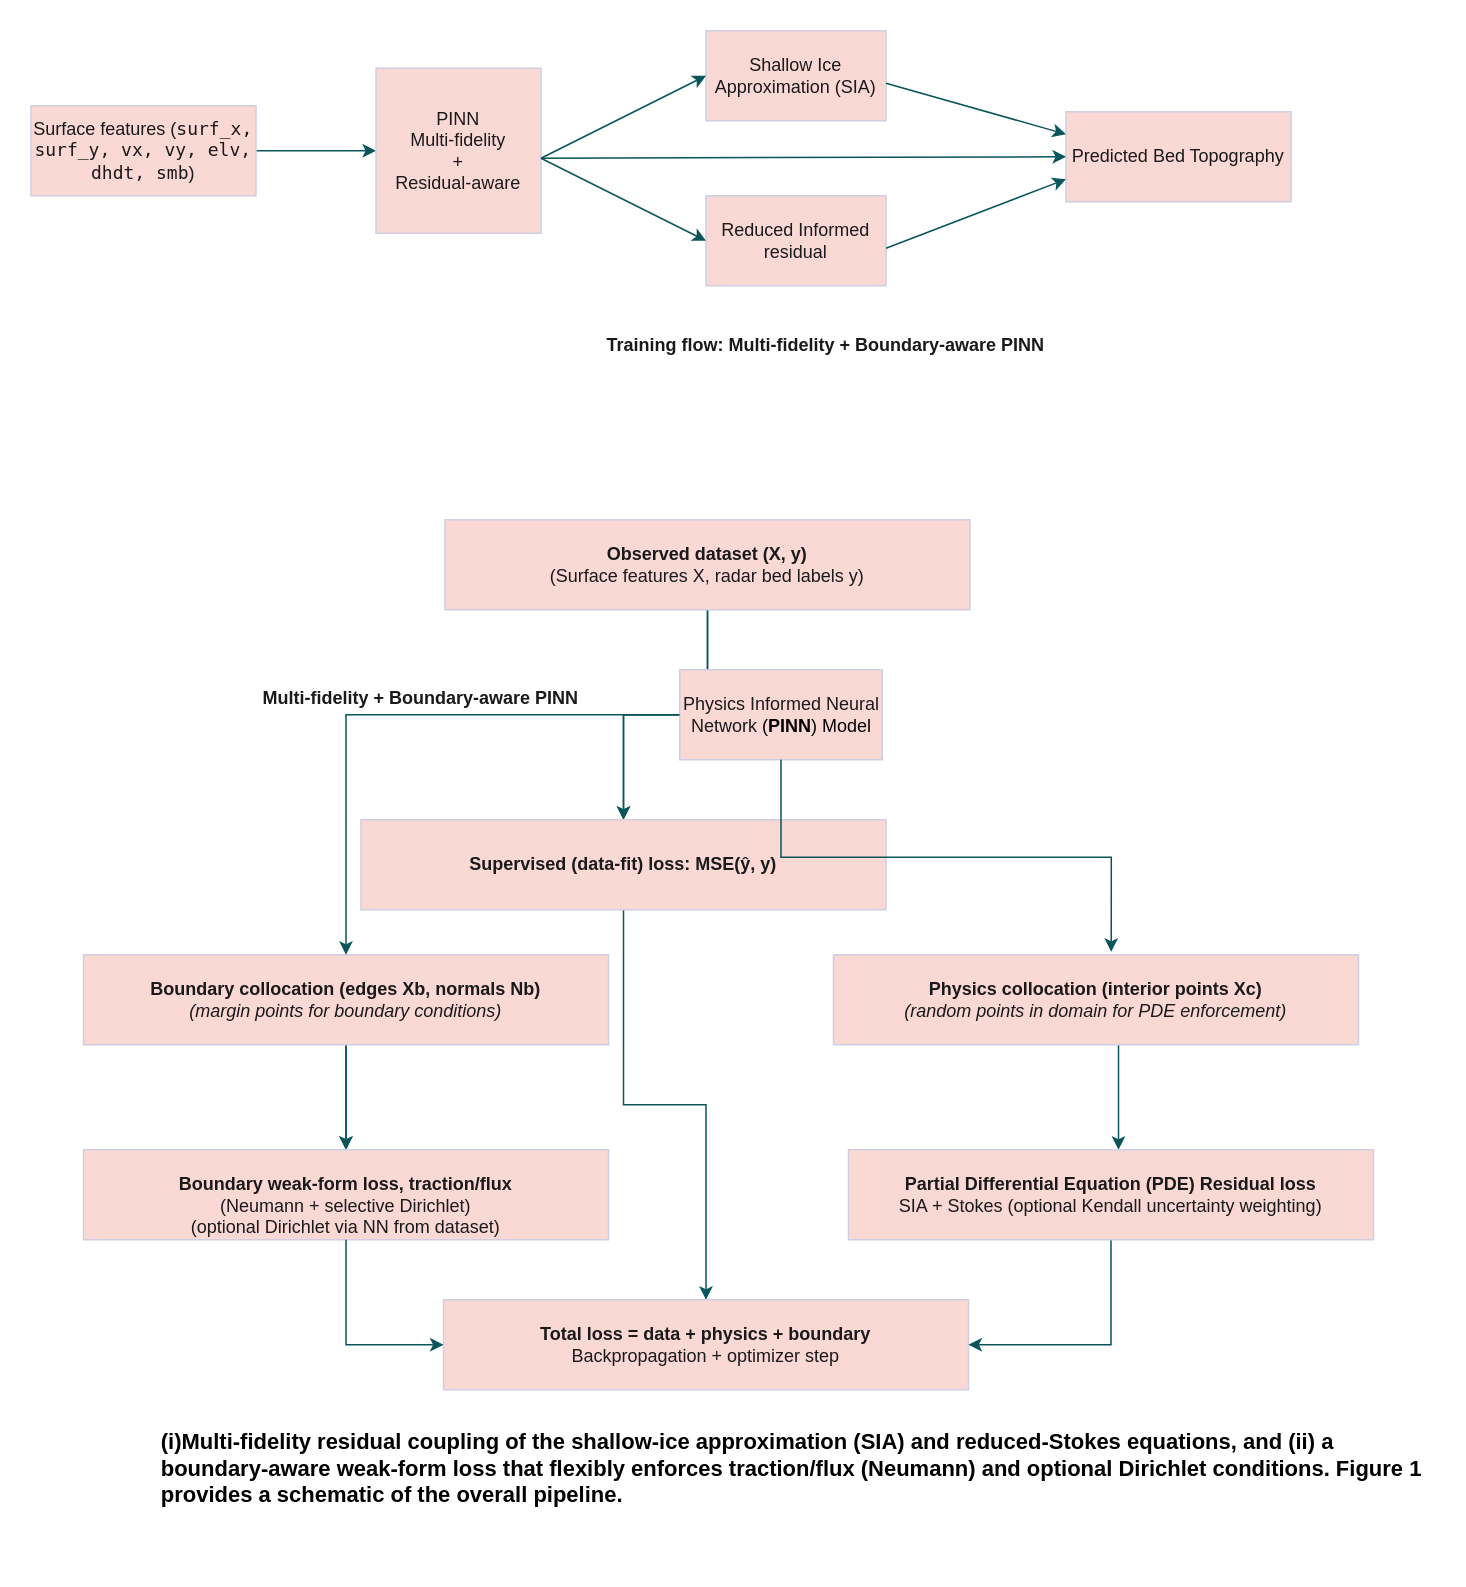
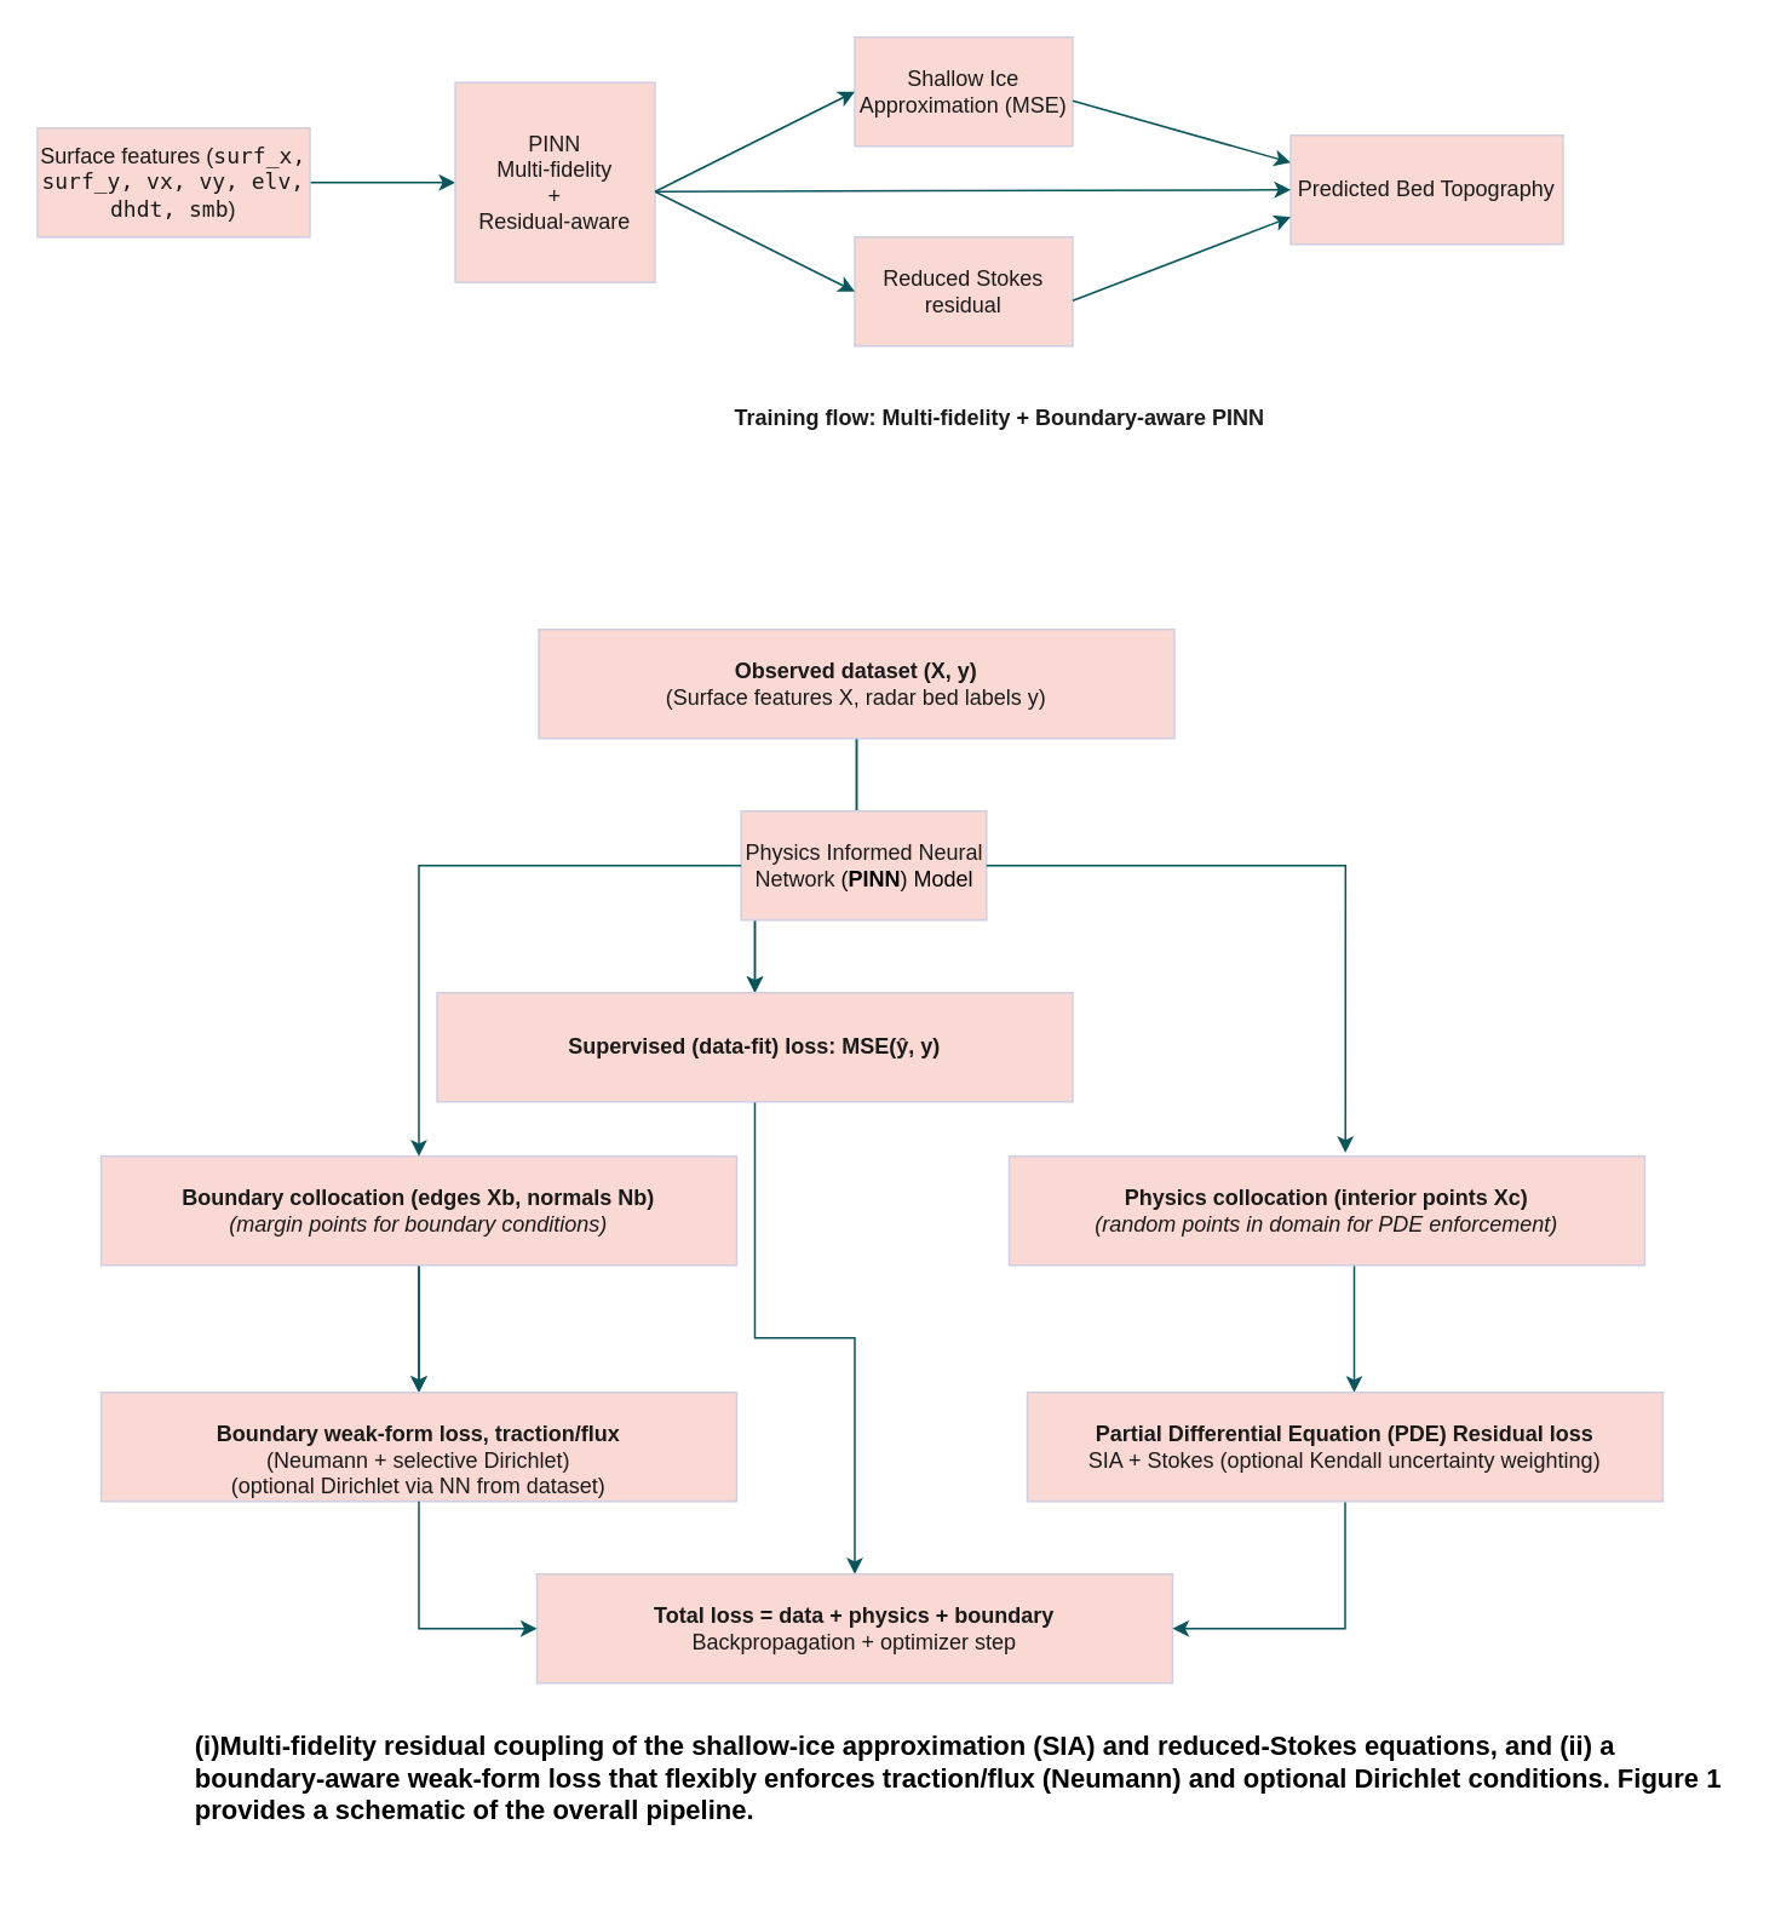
  <mxCell id="0" />
  <mxCell id="1" parent="0" />
  <mxCell id="2" value="" style="edgeStyle=orthogonalEdgeStyle;rounded=0;orthogonalLoop=1;jettySize=auto;html=1;labelBackgroundColor=none;strokeColor=#09555B;fontColor=default;" edge="1" parent="1" source="3" target="4"><mxGeometry relative="1" as="geometry" /></mxCell>
  <mxCell id="3" value="Surface features (&lt;code data-end=&quot;223&quot; data-start=&quot;183&quot;&gt;surf_x, surf_y, vx, vy, elv, dhdt, smb&lt;/code&gt;)" style="rounded=0;whiteSpace=wrap;html=1;labelBackgroundColor=none;fillColor=#FAD9D5;strokeColor=#D0CEE2;fontColor=#1A1A1A;" vertex="1" parent="1"><mxGeometry x="20" y="70" width="150" height="60" as="geometry" /></mxCell>
  <mxCell id="4" value="PINN&lt;div&gt;Multi-fidelity&lt;/div&gt;&lt;div&gt;+&lt;/div&gt;&lt;div&gt;Residual-aware&lt;/div&gt;" style="whiteSpace=wrap;html=1;aspect=fixed;labelBackgroundColor=none;fillColor=#FAD9D5;strokeColor=#D0CEE2;fontColor=#1A1A1A;" vertex="1" parent="1"><mxGeometry x="250" y="45" width="110" height="110" as="geometry" /></mxCell>
  <mxCell id="5" value="Predicted Bed Topography" style="rounded=0;whiteSpace=wrap;html=1;labelBackgroundColor=none;fillColor=#FAD9D5;strokeColor=#D0CEE2;fontColor=#1A1A1A;" vertex="1" parent="1"><mxGeometry x="710" y="74" width="150" height="60" as="geometry" /></mxCell>
- <mxCell id="6" value="Shallow Ice Approximation (SIA)" style="rounded=0;whiteSpace=wrap;html=1;labelBackgroundColor=none;fillColor=#FAD9D5;strokeColor=#D0CEE2;fontColor=#1A1A1A;" vertex="1" parent="1"><mxGeometry x="470" y="20" width="120" height="60" as="geometry" /></mxCell>
- <mxCell id="7" value="Reduced Informed residual" style="rounded=0;whiteSpace=wrap;html=1;labelBackgroundColor=none;fillColor=#FAD9D5;strokeColor=#D0CEE2;fontColor=#1A1A1A;" vertex="1" parent="1"><mxGeometry x="470" y="130" width="120" height="60" as="geometry" /></mxCell>
+ <mxCell id="6" value="Shallow Ice Approximation (MSE)" style="rounded=0;whiteSpace=wrap;html=1;labelBackgroundColor=none;fillColor=#FAD9D5;strokeColor=#D0CEE2;fontColor=#1A1A1A;" vertex="1" parent="1"><mxGeometry x="470" y="20" width="120" height="60" as="geometry" /></mxCell>
+ <mxCell id="7" value="Reduced Stokes residual" style="rounded=0;whiteSpace=wrap;html=1;labelBackgroundColor=none;fillColor=#FAD9D5;strokeColor=#D0CEE2;fontColor=#1A1A1A;" vertex="1" parent="1"><mxGeometry x="470" y="130" width="120" height="60" as="geometry" /></mxCell>
  <mxCell id="8" value="" style="edgeStyle=orthogonalEdgeStyle;rounded=0;orthogonalLoop=1;jettySize=auto;html=1;labelBackgroundColor=none;strokeColor=#09555B;fontColor=default;" edge="1" parent="1" source="10" target="12"><mxGeometry relative="1" as="geometry" /></mxCell>
  <mxCell id="9" value="" style="edgeStyle=orthogonalEdgeStyle;rounded=0;orthogonalLoop=1;jettySize=auto;html=1;labelBackgroundColor=none;strokeColor=#09555B;fontColor=default;" edge="1" parent="1" source="10" target="12"><mxGeometry relative="1" as="geometry" /></mxCell>
  <mxCell id="10" value="&lt;br&gt;&lt;b&gt;Observed dataset (X, y)&lt;/b&gt;&lt;div&gt;(Surface features X, radar bed labels y)&lt;br&gt;&lt;div&gt;&lt;br&gt;&lt;/div&gt;&lt;/div&gt;" style="rounded=0;whiteSpace=wrap;html=1;labelBackgroundColor=none;fillColor=#FAD9D5;strokeColor=#D0CEE2;fontColor=#1A1A1A;" vertex="1" parent="1"><mxGeometry x="296" y="346" width="350" height="60" as="geometry" /></mxCell>
  <mxCell id="11" style="edgeStyle=orthogonalEdgeStyle;rounded=0;orthogonalLoop=1;jettySize=auto;html=1;labelBackgroundColor=none;strokeColor=#09555B;fontColor=default;" edge="1" parent="1" source="12" target="19"><mxGeometry relative="1" as="geometry" /></mxCell>
  <mxCell id="12" value="&lt;b&gt;Supervised (data-fit) loss: MSE(ŷ, y)&lt;/b&gt;" style="rounded=0;whiteSpace=wrap;html=1;labelBackgroundColor=none;fillColor=#FAD9D5;strokeColor=#D0CEE2;fontColor=#1A1A1A;" vertex="1" parent="1"><mxGeometry x="240" y="546" width="350" height="60" as="geometry" /></mxCell>
  <mxCell id="13" style="edgeStyle=orthogonalEdgeStyle;rounded=0;orthogonalLoop=1;jettySize=auto;html=1;labelBackgroundColor=none;strokeColor=#09555B;fontColor=default;" edge="1" parent="1" source="15" target="18"><mxGeometry relative="1" as="geometry" /></mxCell>
  <mxCell id="14" style="edgeStyle=orthogonalEdgeStyle;rounded=0;orthogonalLoop=1;jettySize=auto;html=1;entryX=0.5;entryY=0;entryDx=0;entryDy=0;labelBackgroundColor=none;strokeColor=#09555B;fontColor=default;" edge="1" parent="1" source="15" target="18"><mxGeometry relative="1" as="geometry" /></mxCell>
  <mxCell id="15" value="&lt;strong data-end=&quot;893&quot; data-start=&quot;846&quot;&gt;Boundary collocation (edges Xb, normals Nb)&lt;/strong&gt;&lt;br&gt;&lt;em data-end=&quot;939&quot; data-start=&quot;898&quot;&gt;(margin points for boundary conditions)&lt;/em&gt;" style="rounded=0;whiteSpace=wrap;html=1;verticalAlign=middle;labelBackgroundColor=none;fillColor=#FAD9D5;strokeColor=#D0CEE2;fontColor=#1A1A1A;" vertex="1" parent="1"><mxGeometry x="55" y="636" width="350" height="60" as="geometry" /></mxCell>
  <mxCell id="16" style="edgeStyle=orthogonalEdgeStyle;rounded=0;orthogonalLoop=1;jettySize=auto;html=1;labelBackgroundColor=none;strokeColor=#09555B;fontColor=default;" edge="1" parent="1" source="17"><mxGeometry relative="1" as="geometry"><mxPoint x="745" y="766" as="targetPoint" /><Array as="points"><mxPoint x="745" y="736" /><mxPoint x="745" y="736" /></Array></mxGeometry></mxCell>
  <mxCell id="17" value="&lt;br&gt;&lt;strong data-end=&quot;788&quot; data-start=&quot;744&quot;&gt;Physics collocation (interior points Xc)&lt;/strong&gt;&lt;br&gt;&lt;em data-end=&quot;840&quot; data-start=&quot;793&quot;&gt;(random points in domain for PDE enforcement)&lt;/em&gt;&lt;div&gt;&lt;br/&gt;&lt;/div&gt;" style="rounded=0;whiteSpace=wrap;html=1;labelBackgroundColor=none;fillColor=#FAD9D5;strokeColor=#D0CEE2;fontColor=#1A1A1A;" vertex="1" parent="1"><mxGeometry x="555" y="636" width="350" height="60" as="geometry" /></mxCell>
  <mxCell id="18" value="&lt;br&gt;&lt;b&gt;Boundary weak-form loss, traction/flux&lt;/b&gt;&lt;div&gt;(Neumann + selective Dirichlet)&lt;br&gt;(optional Dirichlet via NN from dataset)&lt;/div&gt;" style="rounded=0;whiteSpace=wrap;html=1;labelBackgroundColor=none;fillColor=#FAD9D5;strokeColor=#D0CEE2;fontColor=#1A1A1A;" vertex="1" parent="1"><mxGeometry x="55" y="766" width="350" height="60" as="geometry" /></mxCell>
  <mxCell id="19" value="&lt;br&gt;&lt;b&gt;Total loss = data + physics + boundary&lt;/b&gt;&lt;div&gt;Backpropagation + optimizer step&lt;br&gt;&lt;br&gt;&lt;/div&gt;" style="rounded=0;whiteSpace=wrap;html=1;labelBackgroundColor=none;fillColor=#FAD9D5;strokeColor=#D0CEE2;fontColor=#1A1A1A;" vertex="1" parent="1"><mxGeometry x="295" y="866" width="350" height="60" as="geometry" /></mxCell>
  <mxCell id="20" value="&lt;b style=&quot;&quot; id=&quot;docs-internal-guid-a3362013-7fff-34dc-56f6-82727725d216&quot;&gt;&lt;span style=&quot;font-size: 11pt; font-family: Arial, sans-serif; color: rgb(0, 0, 0); background-color: transparent; font-style: normal; font-variant: normal; text-decoration: none; vertical-align: baseline; white-space: pre-wrap;&quot;&gt;&lt;b style=&quot;color: rgb(26, 26, 26); font-family: Helvetica; font-size: 12px; white-space-collapse: collapse;&quot; id=&quot;docs-internal-guid-a3362013-7fff-34dc-56f6-82727725d216&quot;&gt;&lt;span style=&quot;font-size: 11pt; font-family: Arial, sans-serif; color: rgb(0, 0, 0); background-color: transparent; font-variant-numeric: normal; font-variant-east-asian: normal; font-variant-alternates: normal; font-variant-position: normal; font-variant-emoji: normal; vertical-align: baseline; white-space-collapse: preserve;&quot;&gt;(i)&lt;/span&gt;&lt;/b&gt;Multi-fidelity residual coupling of the shallow-ice approximation (SIA) and reduced-Stokes equations, and (ii) a boundary-aware weak-form loss that flexibly enforces traction/flux (Neumann) and optional Dirichlet conditions. Figure 1 provides a schematic of the overall pipeline.&lt;/span&gt;&lt;/b&gt;" style="text;whiteSpace=wrap;html=1;labelBackgroundColor=none;fontColor=#1A1A1A;" vertex="1" parent="1"><mxGeometry x="105" y="946" width="850" height="90" as="geometry" /></mxCell>
  <mxCell id="21" style="edgeStyle=orthogonalEdgeStyle;rounded=0;orthogonalLoop=1;jettySize=auto;html=1;exitX=0.5;exitY=1;exitDx=0;exitDy=0;labelBackgroundColor=none;strokeColor=#09555B;fontColor=default;" edge="1" parent="1" source="5" target="5"><mxGeometry relative="1" as="geometry" /></mxCell>
- <mxCell id="22" value="Physics Informed Neural Network&amp;nbsp;&lt;span style=&quot;background-color: transparent; color: light-dark(rgb(0, 0, 0), rgb(255, 255, 255));&quot;&gt;(&lt;b&gt;PINN&lt;/b&gt;) Model&lt;/span&gt;" style="rounded=0;whiteSpace=wrap;html=1;labelBackgroundColor=none;fillColor=#FAD9D5;strokeColor=#D0CEE2;fontColor=#1A1A1A;" vertex="1" parent="1"><mxGeometry x="452.5" y="446" width="135" height="60" as="geometry" /></mxCell>
+ <mxCell id="22" value="Physics Informed Neural Network&amp;nbsp;&lt;span style=&quot;background-color: transparent; color: light-dark(rgb(0, 0, 0), rgb(255, 255, 255));&quot;&gt;(&lt;b&gt;PINN&lt;/b&gt;) Model&lt;/span&gt;" style="rounded=0;whiteSpace=wrap;html=1;labelBackgroundColor=none;fillColor=#FAD9D5;strokeColor=#D0CEE2;fontColor=#1A1A1A;" vertex="1" parent="1"><mxGeometry x="407.5" y="446" width="135" height="60" as="geometry" /></mxCell>
  <mxCell id="23" style="edgeStyle=orthogonalEdgeStyle;rounded=0;orthogonalLoop=1;jettySize=auto;html=1;entryX=0.529;entryY=-0.033;entryDx=0;entryDy=0;entryPerimeter=0;labelBackgroundColor=none;strokeColor=#09555B;fontColor=default;" edge="1" parent="1" source="22" target="17"><mxGeometry relative="1" as="geometry" /></mxCell>
  <mxCell id="24" style="edgeStyle=orthogonalEdgeStyle;rounded=0;orthogonalLoop=1;jettySize=auto;html=1;entryX=0.5;entryY=0;entryDx=0;entryDy=0;labelBackgroundColor=none;strokeColor=#09555B;fontColor=default;" edge="1" parent="1" source="22" target="15"><mxGeometry relative="1" as="geometry" /></mxCell>
  <mxCell id="25" style="edgeStyle=orthogonalEdgeStyle;rounded=0;orthogonalLoop=1;jettySize=auto;html=1;exitX=0.5;exitY=1;exitDx=0;exitDy=0;labelBackgroundColor=none;strokeColor=#09555B;fontColor=default;" edge="1" parent="1" source="18"><mxGeometry relative="1" as="geometry"><mxPoint x="235" y="826" as="sourcePoint" /><mxPoint x="295" y="896" as="targetPoint" /><Array as="points"><mxPoint x="230" y="896" /></Array></mxGeometry></mxCell>
  <mxCell id="26" style="edgeStyle=orthogonalEdgeStyle;rounded=0;orthogonalLoop=1;jettySize=auto;html=1;exitX=0.5;exitY=1;exitDx=0;exitDy=0;entryX=1;entryY=0.5;entryDx=0;entryDy=0;labelBackgroundColor=none;strokeColor=#09555B;fontColor=default;" edge="1" parent="1" source="27" target="19"><mxGeometry relative="1" as="geometry"><mxPoint x="740" y="896" as="targetPoint" /></mxGeometry></mxCell>
  <mxCell id="27" value="&lt;b&gt;Partial Differential Equation (PDE) Residual loss&lt;/b&gt;&lt;div&gt;SIA + Stokes&amp;nbsp;(optional Kendall uncertainty weighting)&lt;/div&gt;" style="rounded=0;whiteSpace=wrap;html=1;labelBackgroundColor=none;fillColor=#FAD9D5;strokeColor=#D0CEE2;fontColor=#1A1A1A;" vertex="1" parent="1"><mxGeometry x="565" y="766" width="350" height="60" as="geometry" /></mxCell>
  <mxCell id="28" value="" style="endArrow=classic;html=1;rounded=0;entryX=0;entryY=0.5;entryDx=0;entryDy=0;labelBackgroundColor=none;strokeColor=#09555B;fontColor=default;" edge="1" parent="1" target="7"><mxGeometry width="50" height="50" relative="1" as="geometry"><mxPoint x="360" y="105" as="sourcePoint" /><mxPoint x="410" y="55" as="targetPoint" /></mxGeometry></mxCell>
  <mxCell id="29" value="" style="endArrow=classic;html=1;rounded=0;entryX=0;entryY=0.5;entryDx=0;entryDy=0;labelBackgroundColor=none;strokeColor=#09555B;fontColor=default;" edge="1" parent="1" target="6"><mxGeometry width="50" height="50" relative="1" as="geometry"><mxPoint x="360" y="105" as="sourcePoint" /><mxPoint x="410" y="55" as="targetPoint" /></mxGeometry></mxCell>
  <mxCell id="30" value="" style="endArrow=classic;html=1;rounded=0;entryX=0;entryY=0.75;entryDx=0;entryDy=0;labelBackgroundColor=none;strokeColor=#09555B;fontColor=default;" edge="1" parent="1" target="5"><mxGeometry width="50" height="50" relative="1" as="geometry"><mxPoint x="590" y="165" as="sourcePoint" /><mxPoint x="640" y="115" as="targetPoint" /></mxGeometry></mxCell>
  <mxCell id="31" value="" style="endArrow=classic;html=1;rounded=0;entryX=0;entryY=0.25;entryDx=0;entryDy=0;labelBackgroundColor=none;strokeColor=#09555B;fontColor=default;" edge="1" parent="1" target="5"><mxGeometry width="50" height="50" relative="1" as="geometry"><mxPoint x="590" y="55" as="sourcePoint" /><mxPoint x="640" y="5" as="targetPoint" /></mxGeometry></mxCell>
  <mxCell id="32" value="" style="endArrow=classic;html=1;rounded=0;entryX=0;entryY=0.5;entryDx=0;entryDy=0;labelBackgroundColor=none;strokeColor=#09555B;fontColor=default;" edge="1" parent="1" target="5"><mxGeometry width="50" height="50" relative="1" as="geometry"><mxPoint x="360" y="105" as="sourcePoint" /><mxPoint x="410" y="55" as="targetPoint" /></mxGeometry></mxCell>
  <mxCell id="33" value="Training flow: Multi-fidelity + Boundary-aware PINN" style="text;html=1;align=center;verticalAlign=middle;whiteSpace=wrap;rounded=0;fontStyle=1;labelBackgroundColor=none;fontColor=#1A1A1A;" vertex="1" parent="1"><mxGeometry x="385" y="215" width="330" height="30" as="geometry" /></mxCell>
- <mxCell id="34" value="Multi-fidelity + Boundary-aware PINN" style="text;html=1;align=center;verticalAlign=middle;whiteSpace=wrap;rounded=0;fontColor=#1A1A1A;fontStyle=1;labelBackgroundColor=none;" vertex="1" parent="1"><mxGeometry x="170" y="450" width="220" height="30" as="geometry" /></mxCell>
